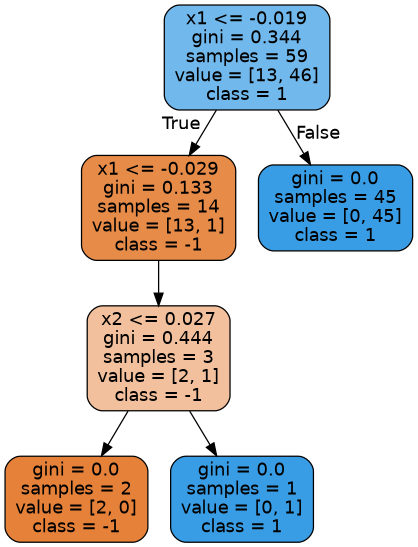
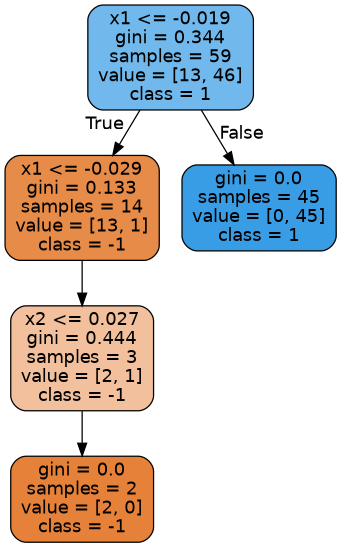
  digraph {
    node [color=black fillcolor="#399de5" fontname=helvetica shape=box style="filled, rounded"]
    edge [fontname=helvetica]
    n1 [fillcolor="#71b9ec" label="x1 <= -0.019\ngini = 0.344\nsamples = 59\nvalue = [13, 46]\nclass = 1"]
    n2 [fillcolor="#e78b48" label="x1 <= -0.029\ngini = 0.133\nsamples = 14\nvalue = [13, 1]\nclass = -1"]
    n3 [label="gini = 0.0\nsamples = 45\nvalue = [0, 45]\nclass = 1"]
    n4 [fillcolor="#f2c09c" label="x2 <= 0.027\ngini = 0.444\nsamples = 3\nvalue = [2, 1]\nclass = -1"]
    n5 [fillcolor="#e58139" label="gini = 0.0\nsamples = 2\nvalue = [2, 0]\nclass = -1"]
-   n6 [label="gini = 0.0\nsamples = 1\nvalue = [0, 1]\nclass = 1"]
    n1 -> n2 [headlabel=True labelangle=45 labeldistance=2.5]
    n1 -> n3 [headlabel=False labelangle=-45 labeldistance=2.5]
    n2 -> n4
    n4 -> n5
-   n4 -> n6
  }
